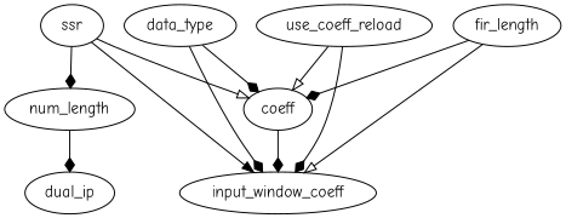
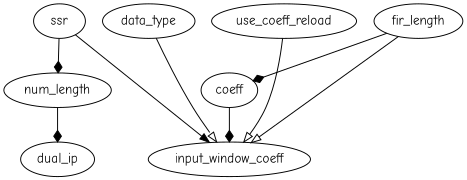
  digraph {
    fontname="Comic Neue"
    node [fontname="Comic Neue"]
    edge [arrowhead=diamond fontname="Comic Neue"]
    n1 [label=num_length]
    dual_ip
    data_type
    coeff
    n5 [label=input_window_coeff]
    ssr
    use_coeff_reload
    fir_length
    n1 -> dual_ip
-   data_type -> coeff
-   data_type -> n5
+   data_type -> n5 [arrowhead=onormal]
    coeff -> n5
    ssr -> n1
-   ssr -> coeff [arrowhead=onormal]
    ssr -> n5 [arrowhead=normal]
-   use_coeff_reload -> coeff [arrowhead=onormal]
-   use_coeff_reload -> n5
+   use_coeff_reload -> n5 [arrowhead=onormal]
    fir_length -> coeff
    fir_length -> n5 [arrowhead=onormal]
  }
